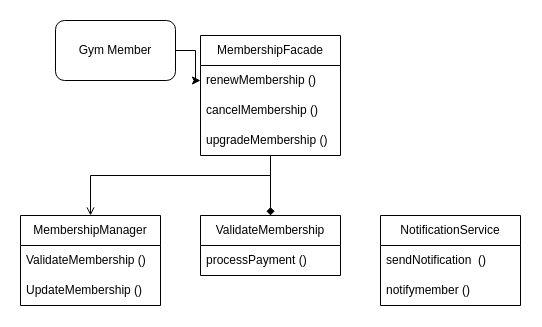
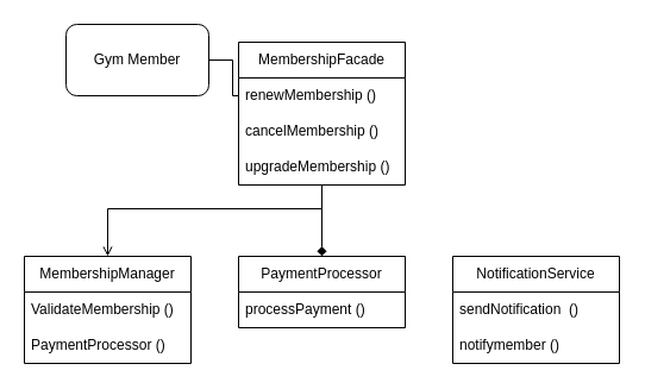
  <mxCell id="0" />
  <mxCell id="1" parent="0" />
- <mxCell id="2" style="edgeStyle=orthogonalEdgeStyle;rounded=0;orthogonalLoop=1;jettySize=auto;html=1;entryX=0;entryY=0.5;entryDx=0;entryDy=0;" edge="1" parent="1" source="3" target="7"><mxGeometry relative="1" as="geometry" /></mxCell>
+ <mxCell id="2" style="edgeStyle=orthogonalEdgeStyle;rounded=0;orthogonalLoop=1;jettySize=auto;html=1;entryX=0;entryY=0.5;entryDx=0;entryDy=0;endArrow=none;" edge="1" parent="1" source="3" target="7"><mxGeometry relative="1" as="geometry" /></mxCell>
  <mxCell id="3" value="Gym Member" style="rounded=1;whiteSpace=wrap;html=1;" vertex="1" parent="1"><mxGeometry x="55" y="20" width="120" height="60" as="geometry" /></mxCell>
  <mxCell id="4" style="edgeStyle=orthogonalEdgeStyle;rounded=0;orthogonalLoop=1;jettySize=auto;html=1;entryX=0.5;entryY=0;entryDx=0;entryDy=0;endArrow=diamond;" edge="1" parent="1" source="6" target="13"><mxGeometry relative="1" as="geometry" /></mxCell>
  <mxCell id="5" style="edgeStyle=orthogonalEdgeStyle;rounded=0;orthogonalLoop=1;jettySize=auto;html=1;entryX=0.5;entryY=0;entryDx=0;entryDy=0;endArrow=open;" edge="1" parent="1" source="6" target="10"><mxGeometry relative="1" as="geometry"><Array as="points"><mxPoint x="270" y="175" /><mxPoint x="90" y="175" /></Array></mxGeometry></mxCell>
  <mxCell id="6" value="MembershipFacade" style="swimlane;fontStyle=0;childLayout=stackLayout;horizontal=1;startSize=30;horizontalStack=0;resizeParent=1;resizeParentMax=0;resizeLast=0;collapsible=1;marginBottom=0;whiteSpace=wrap;html=1;" vertex="1" parent="1"><mxGeometry x="200" y="35" width="140" height="120" as="geometry" /></mxCell>
  <mxCell id="7" value="renewMembership ()" style="text;strokeColor=none;fillColor=none;align=left;verticalAlign=middle;spacingLeft=4;spacingRight=4;overflow=hidden;points=[[0,0.5],[1,0.5]];portConstraint=eastwest;rotatable=0;whiteSpace=wrap;html=1;" vertex="1" parent="6"><mxGeometry y="30" width="140" height="30" as="geometry" /></mxCell>
  <mxCell id="8" value="cancelMembership ()" style="text;strokeColor=none;fillColor=none;align=left;verticalAlign=middle;spacingLeft=4;spacingRight=4;overflow=hidden;points=[[0,0.5],[1,0.5]];portConstraint=eastwest;rotatable=0;whiteSpace=wrap;html=1;" vertex="1" parent="6"><mxGeometry y="60" width="140" height="30" as="geometry" /></mxCell>
  <mxCell id="9" value="upgradeMembership ()" style="text;strokeColor=none;fillColor=none;align=left;verticalAlign=middle;spacingLeft=4;spacingRight=4;overflow=hidden;points=[[0,0.5],[1,0.5]];portConstraint=eastwest;rotatable=0;whiteSpace=wrap;html=1;" vertex="1" parent="6"><mxGeometry y="90" width="140" height="30" as="geometry" /></mxCell>
  <mxCell id="10" value="MembershipManager" style="swimlane;fontStyle=0;childLayout=stackLayout;horizontal=1;startSize=30;horizontalStack=0;resizeParent=1;resizeParentMax=0;resizeLast=0;collapsible=1;marginBottom=0;whiteSpace=wrap;html=1;" vertex="1" parent="1"><mxGeometry x="20" y="215" width="140" height="90" as="geometry" /></mxCell>
  <mxCell id="11" value="ValidateMembership ()" style="text;strokeColor=none;fillColor=none;align=left;verticalAlign=middle;spacingLeft=4;spacingRight=4;overflow=hidden;points=[[0,0.5],[1,0.5]];portConstraint=eastwest;rotatable=0;whiteSpace=wrap;html=1;" vertex="1" parent="10"><mxGeometry y="30" width="140" height="30" as="geometry" /></mxCell>
- <mxCell id="12" value="UpdateMembership ()" style="text;strokeColor=none;fillColor=none;align=left;verticalAlign=middle;spacingLeft=4;spacingRight=4;overflow=hidden;points=[[0,0.5],[1,0.5]];portConstraint=eastwest;rotatable=0;whiteSpace=wrap;html=1;" vertex="1" parent="10"><mxGeometry y="60" width="140" height="30" as="geometry" /></mxCell>
- <mxCell id="13" value="ValidateMembership" style="swimlane;fontStyle=0;childLayout=stackLayout;horizontal=1;startSize=30;horizontalStack=0;resizeParent=1;resizeParentMax=0;resizeLast=0;collapsible=1;marginBottom=0;whiteSpace=wrap;html=1;" vertex="1" parent="1"><mxGeometry x="200" y="215" width="140" height="60" as="geometry" /></mxCell>
+ <mxCell id="12" value="PaymentProcessor ()" style="text;strokeColor=none;fillColor=none;align=left;verticalAlign=middle;spacingLeft=4;spacingRight=4;overflow=hidden;points=[[0,0.5],[1,0.5]];portConstraint=eastwest;rotatable=0;whiteSpace=wrap;html=1;" vertex="1" parent="10"><mxGeometry y="60" width="140" height="30" as="geometry" /></mxCell>
+ <mxCell id="13" value="PaymentProcessor" style="swimlane;fontStyle=0;childLayout=stackLayout;horizontal=1;startSize=30;horizontalStack=0;resizeParent=1;resizeParentMax=0;resizeLast=0;collapsible=1;marginBottom=0;whiteSpace=wrap;html=1;" vertex="1" parent="1"><mxGeometry x="200" y="215" width="140" height="60" as="geometry" /></mxCell>
  <mxCell id="14" value="processPayment ()" style="text;strokeColor=none;fillColor=none;align=left;verticalAlign=middle;spacingLeft=4;spacingRight=4;overflow=hidden;points=[[0,0.5],[1,0.5]];portConstraint=eastwest;rotatable=0;whiteSpace=wrap;html=1;" vertex="1" parent="13"><mxGeometry y="30" width="140" height="30" as="geometry" /></mxCell>
  <mxCell id="15" value="NotificationService" style="swimlane;fontStyle=0;childLayout=stackLayout;horizontal=1;startSize=30;horizontalStack=0;resizeParent=1;resizeParentMax=0;resizeLast=0;collapsible=1;marginBottom=0;whiteSpace=wrap;html=1;" vertex="1" parent="1"><mxGeometry x="380" y="215" width="140" height="90" as="geometry" /></mxCell>
  <mxCell id="16" value="sendNotification&amp;nbsp; ()" style="text;strokeColor=none;fillColor=none;align=left;verticalAlign=middle;spacingLeft=4;spacingRight=4;overflow=hidden;points=[[0,0.5],[1,0.5]];portConstraint=eastwest;rotatable=0;whiteSpace=wrap;html=1;" vertex="1" parent="15"><mxGeometry y="30" width="140" height="30" as="geometry" /></mxCell>
  <mxCell id="17" value="notifymember ()" style="text;strokeColor=none;fillColor=none;align=left;verticalAlign=middle;spacingLeft=4;spacingRight=4;overflow=hidden;points=[[0,0.5],[1,0.5]];portConstraint=eastwest;rotatable=0;whiteSpace=wrap;html=1;" vertex="1" parent="15"><mxGeometry y="60" width="140" height="30" as="geometry" /></mxCell>
